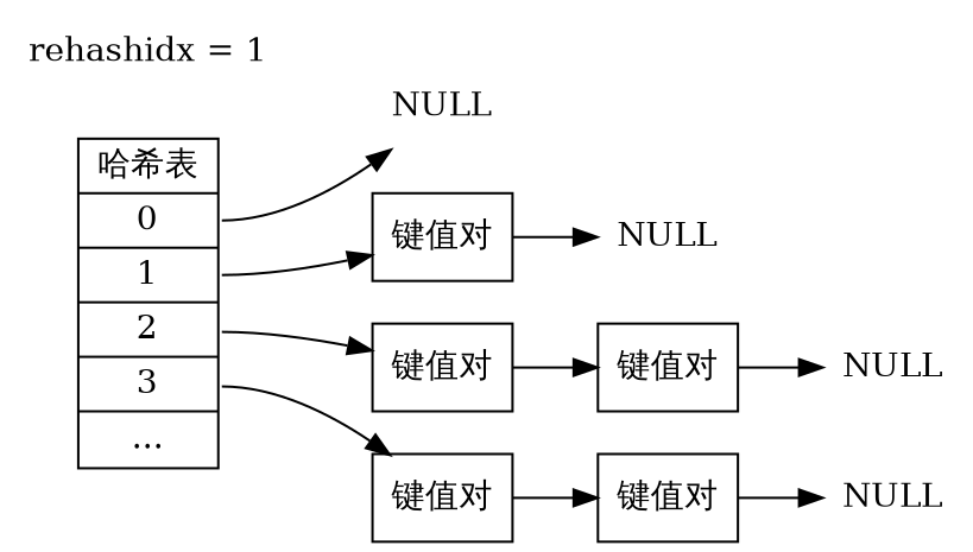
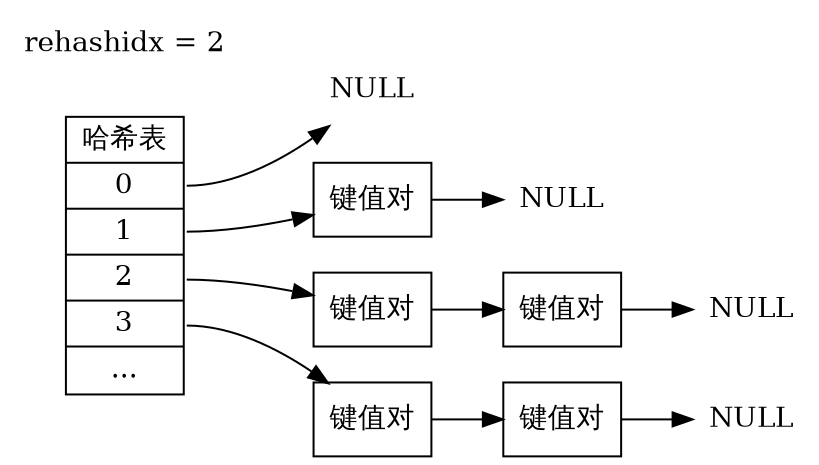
  digraph {
    rankdir=LR
    node [shape=record]
    n1 [label="哈希表 | <0> 0 | <1> 1 | <2> 2 | <3> 3 | ..."]
    n2 [label="键值对"]
    n3 [label="键值对"]
    n4 [label="键值对"]
    n5 [label=NULL shape=plaintext]
    n6 [label=NULL shape=plaintext]
    n7 [label="键值对"]
    n8 [label=NULL shape=plaintext]
    n9 [label="键值对"]
    n10 [label=NULL shape=plaintext]
-   n11 [label="rehashidx = 1" shape=plaintext]
+   n11 [label="rehashidx = 2" shape=plaintext]
    n1 -> n2 [tailport=1]
    n1 -> n3 [tailport=2]
    n1 -> n4 [tailport=3]
    n1 -> n5 [tailport=0]
    n2 -> n6
    n3 -> n7
    n4 -> n9
    n7 -> n8
    n9 -> n10
  }
